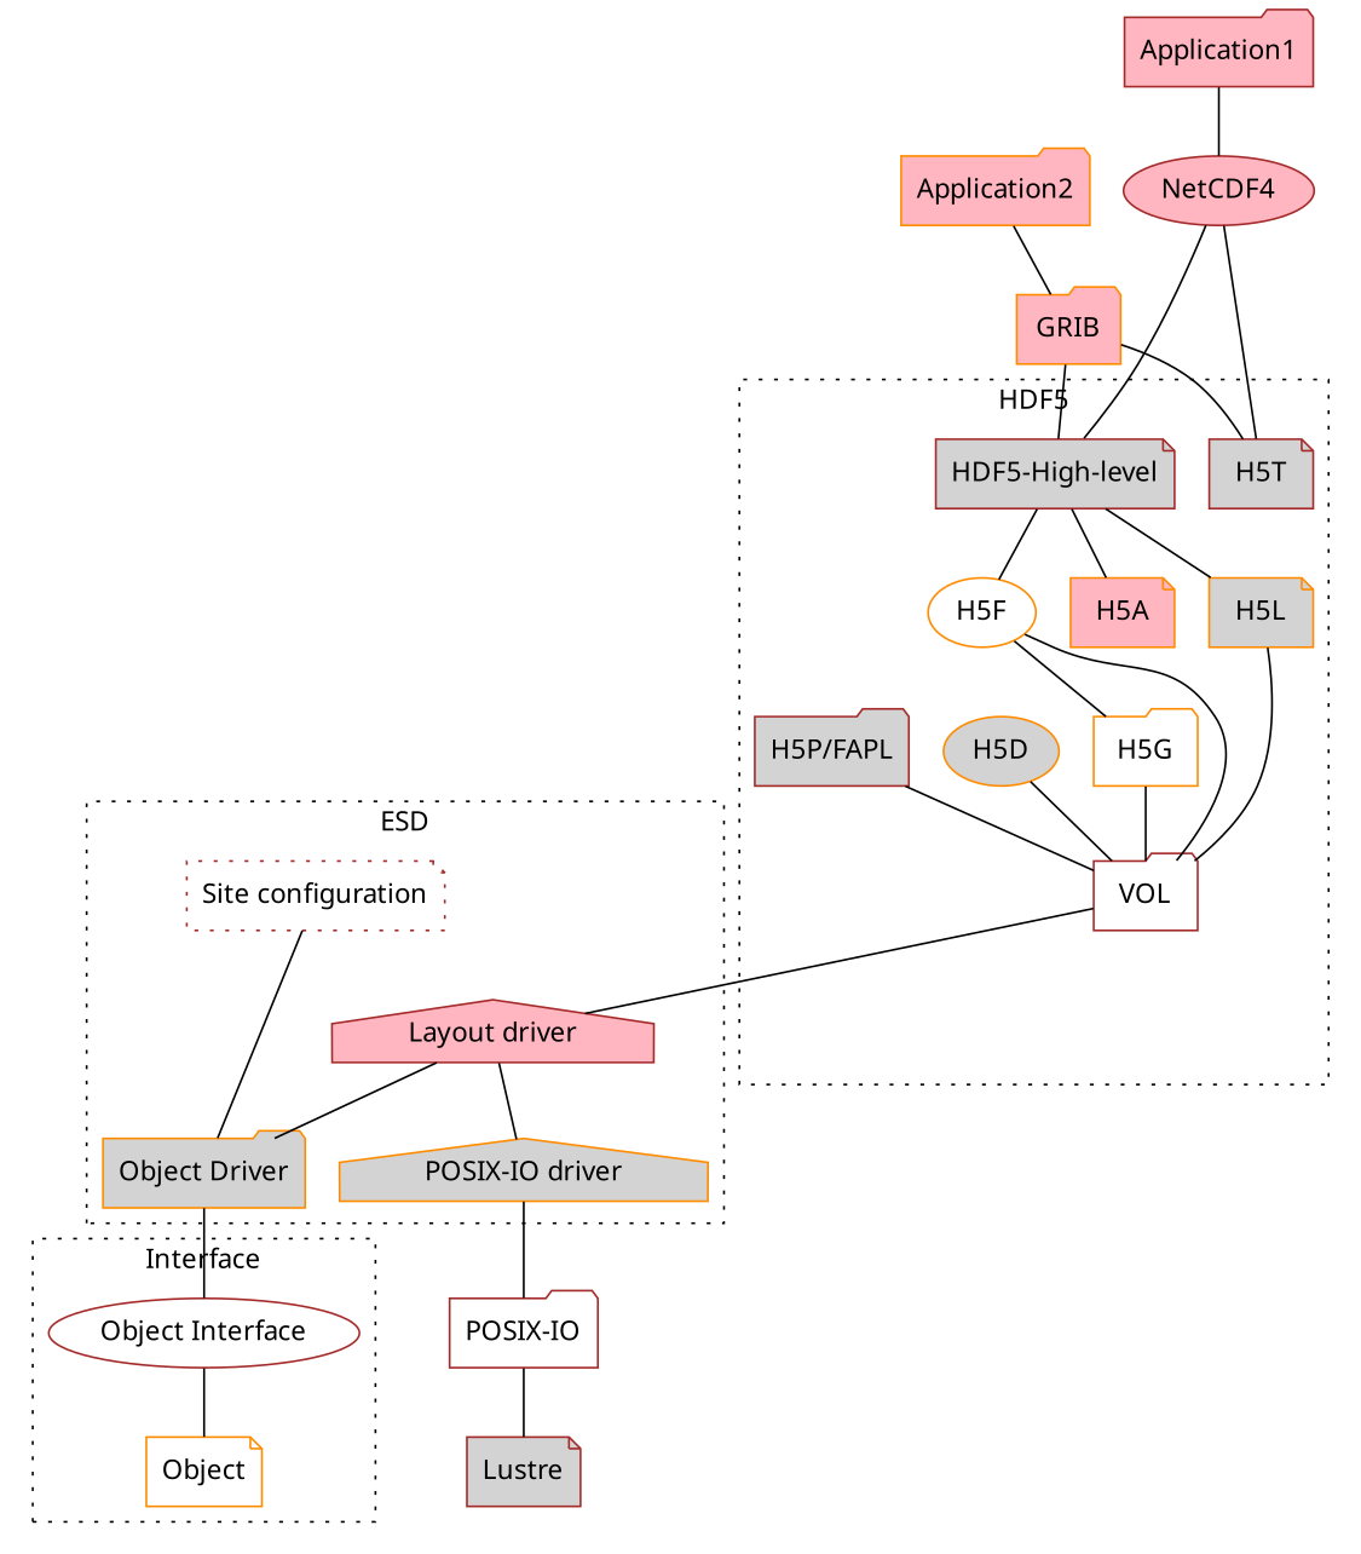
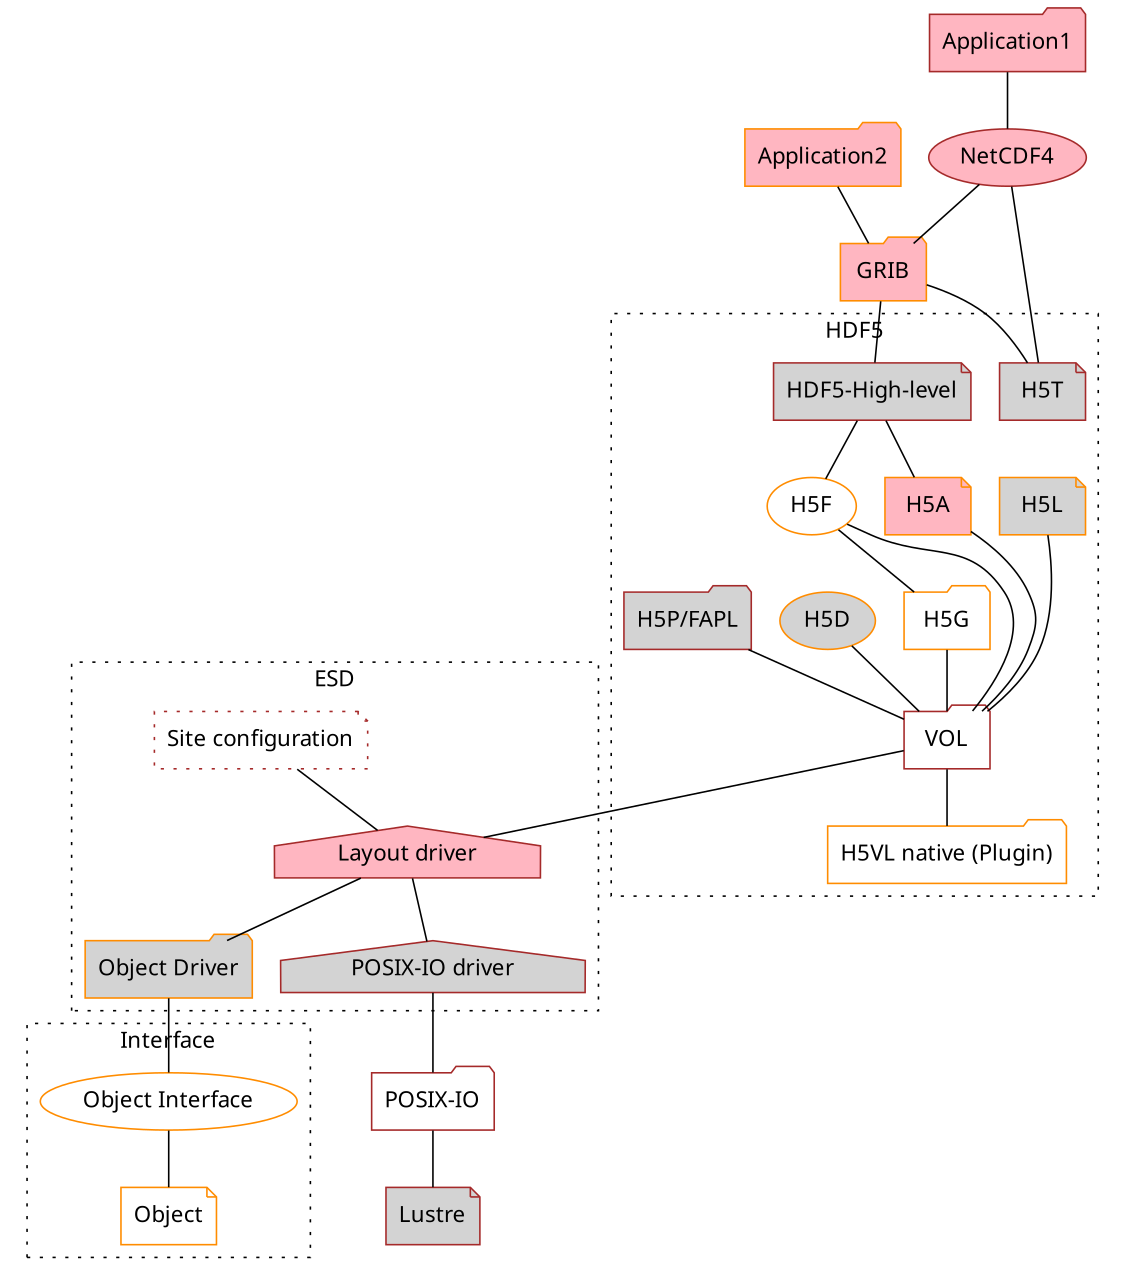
  graph {
    fontname="sans serif"
    node [color=brown fillcolor=lightgrey fontname="sans serif" shape=folder style=filled]
    edge [fontname="sans serif"]
    "HDF5-High-level" [shape=note]
    H5F [color=darkorange fillcolor=white shape=ellipse]
    H5D [color=darkorange shape=ellipse]
    H5G [color=darkorange fillcolor=white]
    H5A [color=darkorange fillcolor=lightpink shape=note]
    H5L [color=darkorange shape=note]
    H5T [shape=note]
    VOL [fillcolor=white]
+   "H5VL native (Plugin)" [color=darkorange fillcolor=white]
    "H5P/FAPL"
    n11 [fillcolor=lightpink label="Layout driver" shape=house]
-   "POSIX-IO driver" [color=darkorange shape=house]
+   "POSIX-IO driver" [shape=house]
    "Site configuration" [fillcolor=white shape=note style="dotted,filled"]
    "Object Driver" [color=darkorange]
-   "Object Interface" [fillcolor=white shape=ellipse]
+   "Object Interface" [color=darkorange fillcolor=white shape=ellipse]
    Object [color=darkorange fillcolor=white shape=note]
    "POSIX-IO" [fillcolor=white]
    Application1 [fillcolor=lightpink]
    NetCDF4 [fillcolor=lightpink shape=ellipse]
    Application2 [color=darkorange fillcolor=lightpink]
    GRIB [color=darkorange fillcolor=lightpink]
    Lustre [shape=note]
    subgraph cluster_1 {
      label=HDF5
      style=dotted
      "HDF5-High-level"
      H5F
      H5D
      H5G
      H5A
      H5L
      H5T
      VOL
+     "H5VL native (Plugin)"
      "H5P/FAPL"
    }
    subgraph cluster_2 {
      label=ESD
      style=dotted
      n11
      "POSIX-IO driver"
      "Site configuration"
      "Object Driver"
    }
    subgraph cluster_3 {
      label=Interface
      style=dotted
      "Object Interface"
      Object
    }
    "HDF5-High-level" -- H5F
    "HDF5-High-level" -- H5A
-   "HDF5-High-level" -- H5L
    H5F -- H5G
    H5F -- VOL
    H5D -- VOL
    H5G -- VOL
+   H5A -- VOL
    H5L -- VOL
+   VOL -- "H5VL native (Plugin)"
    VOL -- n11
    "H5P/FAPL" -- VOL
    n11 -- "POSIX-IO driver"
    n11 -- "Object Driver"
    "POSIX-IO driver" -- "POSIX-IO"
-   "Site configuration" -- "Object Driver"
+   "Site configuration" -- n11
    "Object Driver" -- "Object Interface"
    "Object Interface" -- Object
    "POSIX-IO" -- Lustre
    Application1 -- NetCDF4
-   NetCDF4 -- "HDF5-High-level"
+   NetCDF4 -- GRIB
    NetCDF4 -- H5T
    Application2 -- GRIB
    GRIB -- "HDF5-High-level"
    GRIB -- H5T
  }
